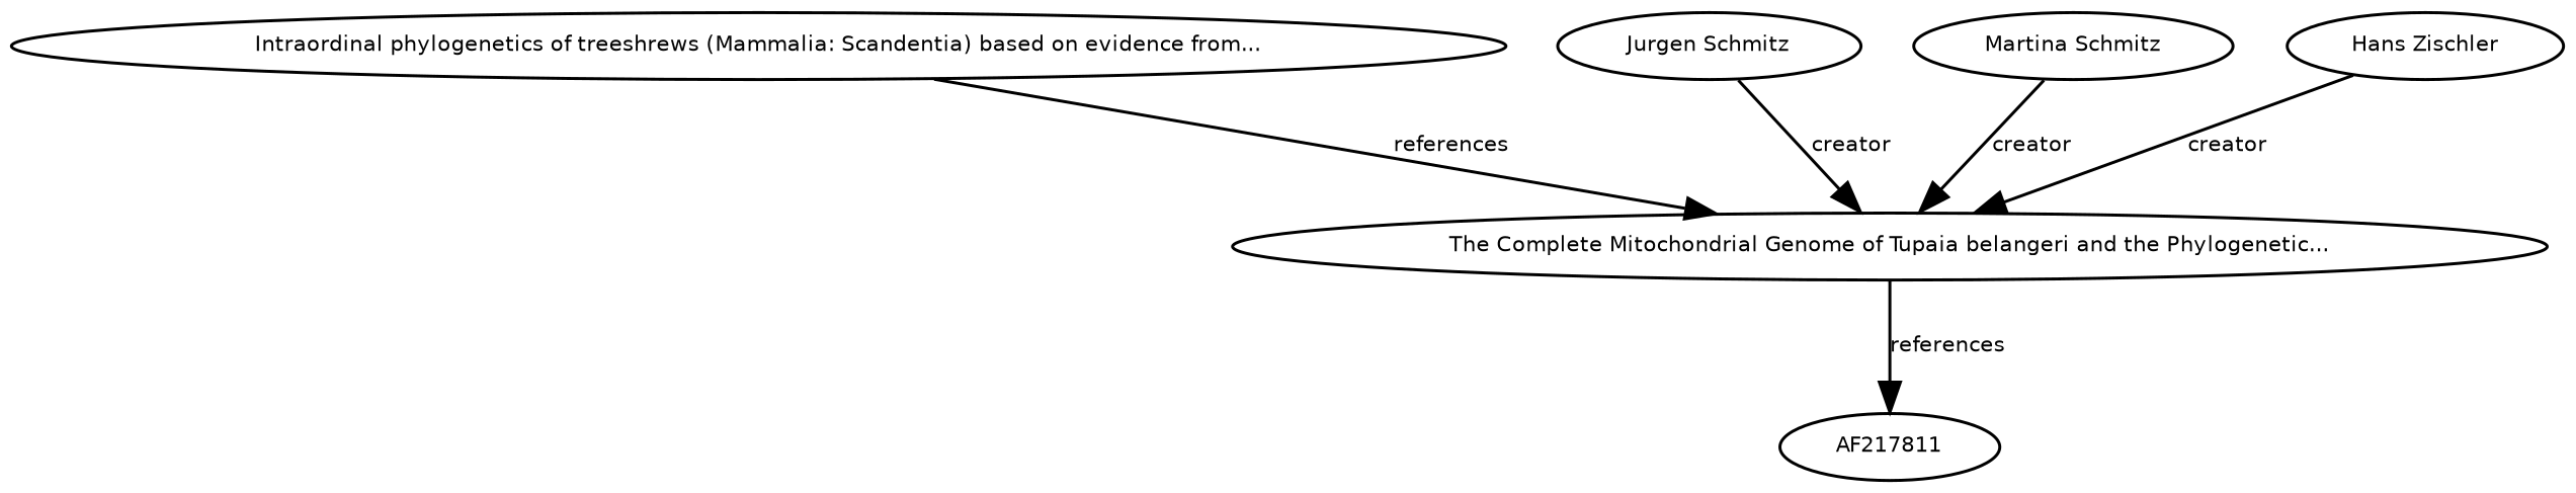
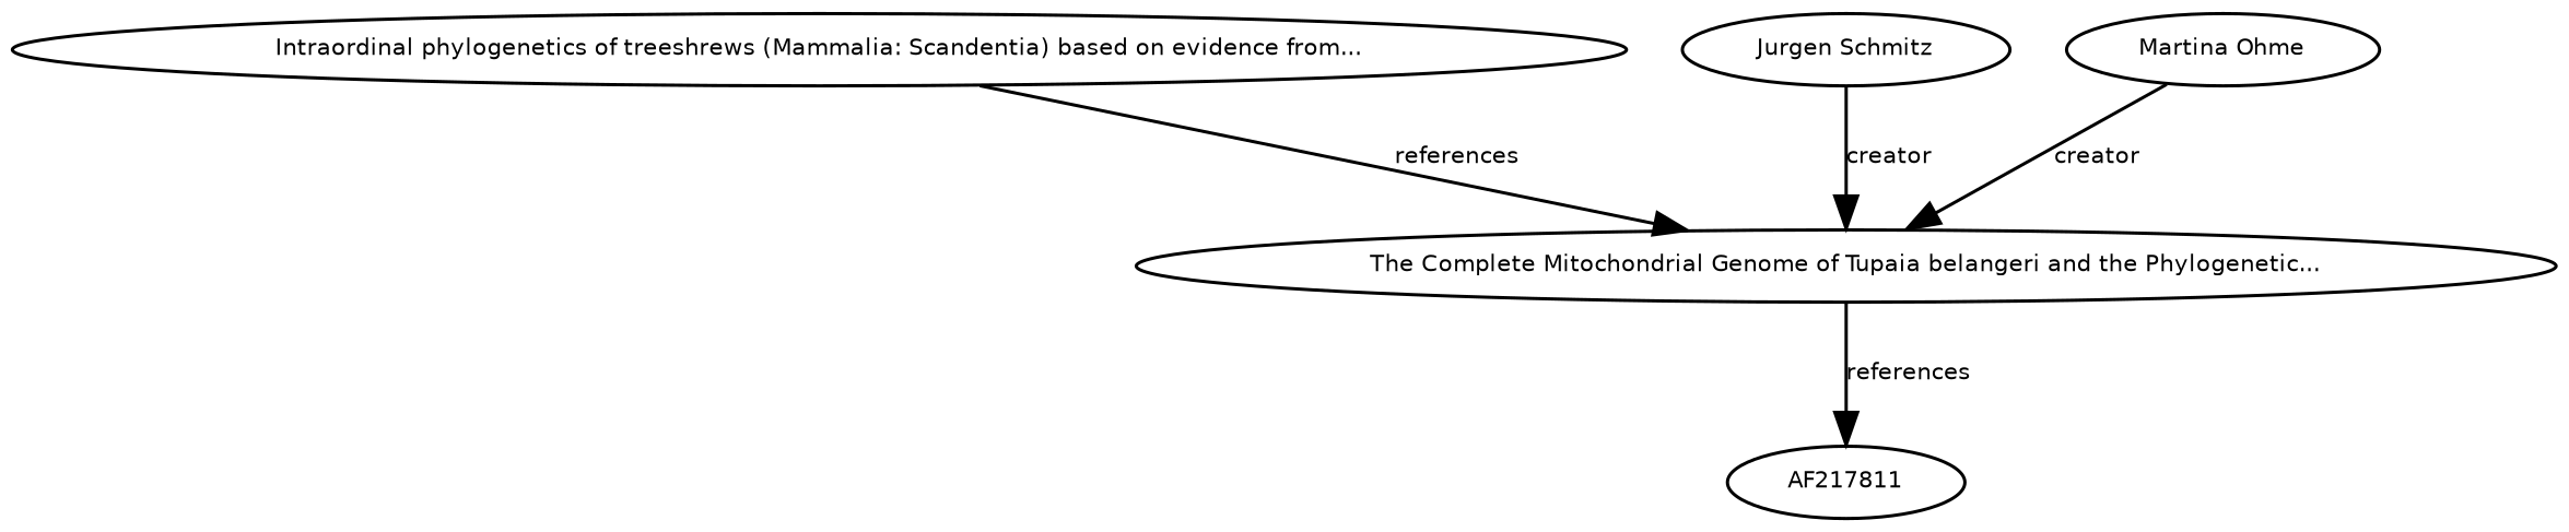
  digraph {
    node [fontname=Helvetica fontsize=7]
    edge [fontname=Helvetica fontsize=7]
    n1 [height=0.27433100247 label="The Complete Mitochondrial Genome of Tupaia belangeri and the Phylogenetic..." width=0.27433100247]
    n2 [height=0.27433100247 label=AF217811 width=0.27433100247]
    n3 [height=0.27433100247 label="Intraordinal phylogenetics of treeshrews (Mammalia: Scandentia) based on evidence from..." width=0.27433100247]
    n4 [height=0.27433100247 label="Jurgen Schmitz" width=0.27433100247]
-   n5 [height=0.27433100247 label="Martina Schmitz" width=0.27433100247]
-   n6 [height=0.27433100247 label="Hans Zischler" width=0.27433100247]
+   n5 [height=0.27433100247 label="Martina Ohme" width=0.27433100247]
    n1 -> n2 [label=references]
    n3 -> n1 [label=references]
    n4 -> n1 [label=creator]
    n5 -> n1 [label=creator]
-   n6 -> n1 [label=creator]
  }
